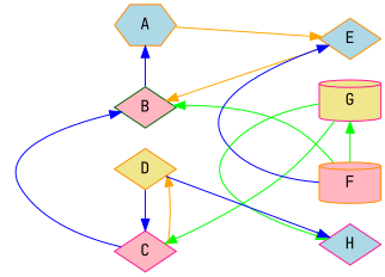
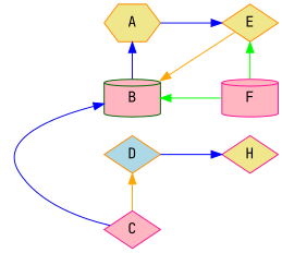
  digraph {
    fontname="JetBrains Mono"
    rankdir=LR
    ranksep=0.8
    node [color=darkorange fillcolor=lightpink fontname="JetBrains Mono" shape=diamond style=filled]
    edge [color=green dir=back fontname="JetBrains Mono"]
-   A [fillcolor=lightblue shape=hexagon]
-   n2 [color=darkgreen label=B]
+   A [fillcolor=khaki shape=hexagon]
+   n2 [color=darkgreen label=B shape=cylinder]
    n3 [color=deeppink label=C]
-   n4 [fillcolor=khaki label=D]
-   n5 [fillcolor=lightblue label=E]
-   n6 [label=F shape=cylinder]
-   n7 [color=deeppink fillcolor=khaki label=G shape=cylinder]
-   H [color=deeppink fillcolor=lightblue]
+   n4 [fillcolor=lightblue label=D]
+   n5 [fillcolor=khaki label=E]
+   n6 [color=deeppink label=F shape=cylinder]
+   H [color=deeppink fillcolor=khaki]
    subgraph sub_1 {
      rank=same
      A
      n2
      n3
      n4
    }
    subgraph sub_2 {
      rank=same
      n5
      n6
-     n7
      H
    }
    A -> n2 [color=blue label="        "]
    n2 -> n3 [color=blue label="        "]
    n2 -> n5 [color=orange]
    n2 -> n6
-   n3 -> n4 [color=blue label="        "]
-   n3 -> n7
    n4 -> n3 [color=orange label="        "]
-   n5 -> A [color=orange]
-   n5 -> n6 [color=blue label="        "]
-   n7 -> n6 [label="        "]
-   n7 -> H [label="        " dir=""]
+   n5 -> A [color=blue]
+   n5 -> n6 [label="        "]
    H -> n4 [color=blue]
  }
